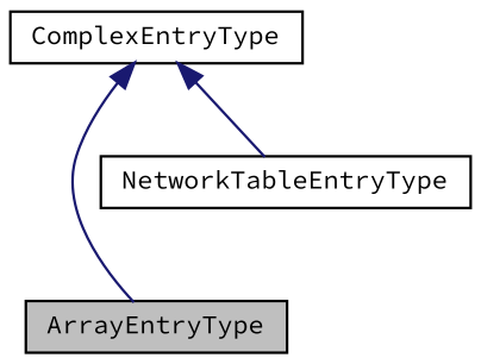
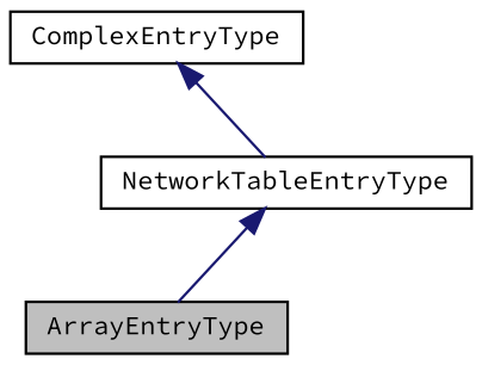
  digraph {
    fontname="Source Code Pro"
    node [color=black fontname="Source Code Pro" fontsize=10 shape=record]
    edge [color=midnightblue dir=back fontname="Source Code Pro" fontsize=10 labelfontname=FreeSans labelfontsize=10 style=solid]
    n1 [fillcolor=grey75 fontcolor=black height=0.2 label=ArrayEntryType style=filled width=0.4]
    n2 [height=0.2 label=ComplexEntryType width=0.4]
    n3 [height=0.2 label=NetworkTableEntryType width=0.4]
-   n2 -> n1
+   n3 -> n1
    n2 -> n3
  }
